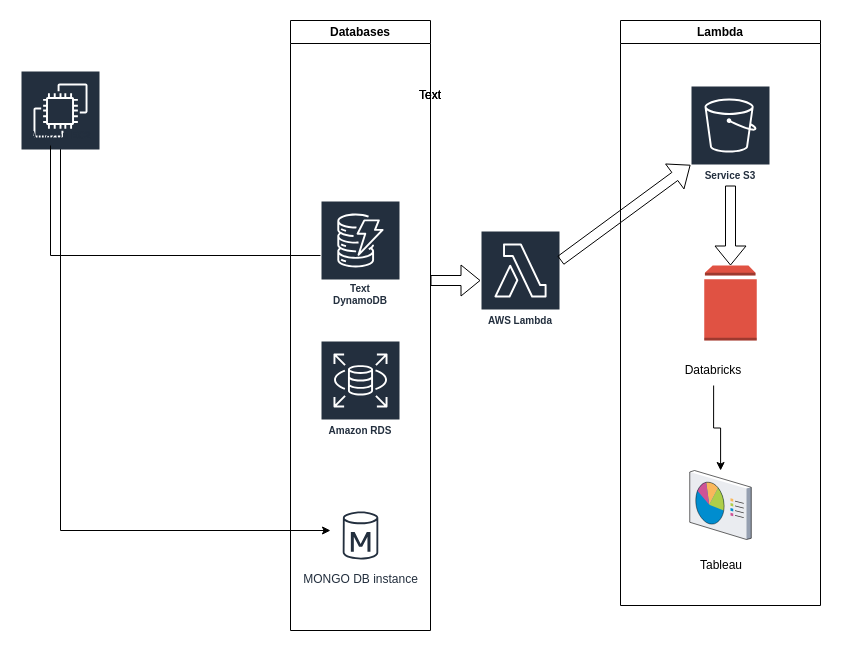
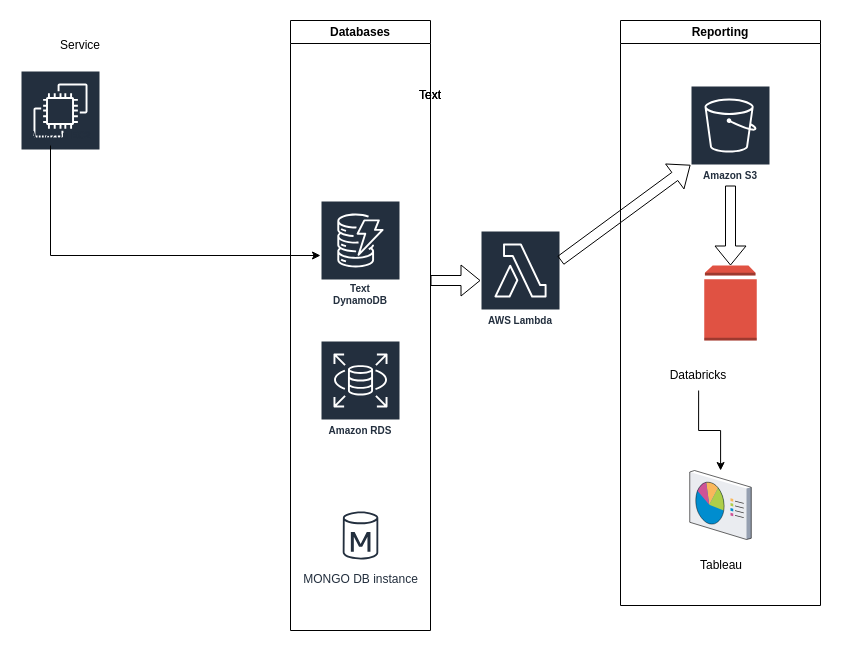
  <mxCell id="0" />
  <mxCell id="1" parent="0" />
  <mxCell id="2" value="Text DynamoDB" style="sketch=0;outlineConnect=0;fontColor=#232F3E;gradientColor=none;strokeColor=#ffffff;fillColor=#232F3E;dashed=0;verticalLabelPosition=middle;verticalAlign=bottom;align=center;html=1;whiteSpace=wrap;fontSize=10;fontStyle=1;spacing=3;shape=mxgraph.aws4.productIcon;prIcon=mxgraph.aws4.dynamodb;" vertex="1" parent="1"><mxGeometry x="320" y="200" width="80" height="110" as="geometry" /></mxCell>
  <mxCell id="3" value="Amazon RDS" style="sketch=0;outlineConnect=0;fontColor=#232F3E;gradientColor=none;strokeColor=#ffffff;fillColor=#232F3E;dashed=0;verticalLabelPosition=middle;verticalAlign=bottom;align=center;html=1;whiteSpace=wrap;fontSize=10;fontStyle=1;spacing=3;shape=mxgraph.aws4.productIcon;prIcon=mxgraph.aws4.rds;" vertex="1" parent="1"><mxGeometry x="320" y="340" width="80" height="100" as="geometry" /></mxCell>
  <mxCell id="4" value="AWS Lambda" style="sketch=0;outlineConnect=0;fontColor=#232F3E;gradientColor=none;strokeColor=#ffffff;fillColor=#232F3E;dashed=0;verticalLabelPosition=middle;verticalAlign=bottom;align=center;html=1;whiteSpace=wrap;fontSize=10;fontStyle=1;spacing=3;shape=mxgraph.aws4.productIcon;prIcon=mxgraph.aws4.lambda;" vertex="1" parent="1"><mxGeometry x="480" y="230" width="80" height="100" as="geometry" /></mxCell>
- <mxCell id="5" style="edgeStyle=orthogonalEdgeStyle;rounded=0;orthogonalLoop=1;jettySize=auto;html=1;" edge="1" parent="1" source="6" target="7"><mxGeometry relative="1" as="geometry"><Array as="points"><mxPoint x="60" y="530" /></Array></mxGeometry></mxCell>
  <mxCell id="6" value="Amazon EC2" style="sketch=0;outlineConnect=0;fontColor=#232F3E;gradientColor=none;strokeColor=#ffffff;fillColor=#232F3E;dashed=0;verticalLabelPosition=middle;verticalAlign=bottom;align=center;html=1;whiteSpace=wrap;fontSize=10;fontStyle=1;spacing=3;shape=mxgraph.aws4.productIcon;prIcon=mxgraph.aws4.ec2;" vertex="1" parent="1"><mxGeometry x="20" y="70" width="80" height="75" as="geometry" /></mxCell>
  <mxCell id="7" value="MONGO DB instance" style="sketch=0;outlineConnect=0;fontColor=#232F3E;gradientColor=none;strokeColor=#232F3E;fillColor=#ffffff;dashed=0;verticalLabelPosition=bottom;verticalAlign=top;align=center;html=1;fontSize=12;fontStyle=0;aspect=fixed;shape=mxgraph.aws4.resourceIcon;resIcon=mxgraph.aws4.db_instance;" vertex="1" parent="1"><mxGeometry x="330" y="505" width="60" height="60" as="geometry" /></mxCell>
- <mxCell id="8" style="edgeStyle=orthogonalEdgeStyle;rounded=0;orthogonalLoop=1;jettySize=auto;html=1;endArrow=none;" edge="1" parent="1" source="6" target="2"><mxGeometry relative="1" as="geometry"><mxPoint x="190" y="300" as="targetPoint" /><mxPoint x="-30" y="348" as="sourcePoint" /><Array as="points"><mxPoint x="50" y="255" /></Array></mxGeometry></mxCell>
+ <mxCell id="8" style="edgeStyle=orthogonalEdgeStyle;rounded=0;orthogonalLoop=1;jettySize=auto;html=1;" edge="1" parent="1" source="6" target="2"><mxGeometry relative="1" as="geometry"><mxPoint x="190" y="300" as="targetPoint" /><mxPoint x="-30" y="348" as="sourcePoint" /><Array as="points"><mxPoint x="50" y="255" /></Array></mxGeometry></mxCell>
  <mxCell id="9" value="Databases" style="swimlane;whiteSpace=wrap;html=1;" vertex="1" parent="1"><mxGeometry x="290" y="20" width="140" height="610" as="geometry" /></mxCell>
  <mxCell id="10" value="" style="shape=flexArrow;endArrow=classic;html=1;rounded=0;" edge="1" parent="1" target="4"><mxGeometry width="50" height="50" relative="1" as="geometry"><mxPoint x="430" y="280" as="sourcePoint" /><mxPoint x="460" y="240" as="targetPoint" /></mxGeometry></mxCell>
- <mxCell id="11" value="Lambda" style="swimlane;whiteSpace=wrap;html=1;" vertex="1" parent="1"><mxGeometry x="620" y="20" width="200" height="585" as="geometry" /></mxCell>
- <mxCell id="12" value="Service S3" style="sketch=0;outlineConnect=0;fontColor=#232F3E;gradientColor=none;strokeColor=#ffffff;fillColor=#232F3E;dashed=0;verticalLabelPosition=middle;verticalAlign=bottom;align=center;html=1;whiteSpace=wrap;fontSize=10;fontStyle=1;spacing=3;shape=mxgraph.aws4.productIcon;prIcon=mxgraph.aws4.s3;" vertex="1" parent="11"><mxGeometry x="70" y="65" width="80" height="100" as="geometry" /></mxCell>
+ <mxCell id="11" value="Reporting" style="swimlane;whiteSpace=wrap;html=1;" vertex="1" parent="1"><mxGeometry x="620" y="20" width="200" height="585" as="geometry" /></mxCell>
+ <mxCell id="12" value="Amazon S3" style="sketch=0;outlineConnect=0;fontColor=#232F3E;gradientColor=none;strokeColor=#ffffff;fillColor=#232F3E;dashed=0;verticalLabelPosition=middle;verticalAlign=bottom;align=center;html=1;whiteSpace=wrap;fontSize=10;fontStyle=1;spacing=3;shape=mxgraph.aws4.productIcon;prIcon=mxgraph.aws4.s3;" vertex="1" parent="11"><mxGeometry x="70" y="65" width="80" height="100" as="geometry" /></mxCell>
  <mxCell id="13" value="" style="outlineConnect=0;dashed=0;verticalLabelPosition=bottom;verticalAlign=top;align=center;html=1;shape=mxgraph.aws3.volume;fillColor=#E05243;gradientColor=none;" vertex="1" parent="11"><mxGeometry x="83.75" y="245" width="52.5" height="75" as="geometry" /></mxCell>
  <mxCell id="14" style="edgeStyle=orthogonalEdgeStyle;rounded=0;orthogonalLoop=1;jettySize=auto;html=1;exitX=0.5;exitY=1;exitDx=0;exitDy=0;" edge="1" parent="11" source="15" target="16"><mxGeometry relative="1" as="geometry" /></mxCell>
- <mxCell id="15" value="Databricks" style="text;html=1;align=center;verticalAlign=middle;whiteSpace=wrap;rounded=0;" vertex="1" parent="11"><mxGeometry x="50" y="335" width="86.25" height="30" as="geometry" /></mxCell>
+ <mxCell id="15" value="Databricks" style="text;html=1;align=center;verticalAlign=middle;whiteSpace=wrap;rounded=0;" vertex="1" parent="11"><mxGeometry x="35" y="340" width="86.25" height="30" as="geometry" /></mxCell>
  <mxCell id="16" value="" style="verticalLabelPosition=bottom;sketch=0;aspect=fixed;html=1;verticalAlign=top;strokeColor=none;align=center;outlineConnect=0;shape=mxgraph.citrix.reporting;" vertex="1" parent="11"><mxGeometry x="69.25" y="450" width="61.5" height="69" as="geometry" /></mxCell>
  <mxCell id="17" value="" style="shape=flexArrow;endArrow=classic;html=1;rounded=0;entryX=0.5;entryY=0;entryDx=0;entryDy=0;entryPerimeter=0;" edge="1" parent="11" source="12" target="13"><mxGeometry width="50" height="50" relative="1" as="geometry"><mxPoint x="100" y="235" as="sourcePoint" /><mxPoint x="150" y="185" as="targetPoint" /></mxGeometry></mxCell>
  <mxCell id="18" value="Tableau" style="text;html=1;align=center;verticalAlign=middle;whiteSpace=wrap;rounded=0;" vertex="1" parent="11"><mxGeometry x="70.75" y="530" width="60" height="30" as="geometry" /></mxCell>
  <mxCell id="19" value="" style="shape=flexArrow;endArrow=classic;html=1;rounded=0;" edge="1" parent="1" target="12"><mxGeometry width="50" height="50" relative="1" as="geometry"><mxPoint x="560" y="260" as="sourcePoint" /><mxPoint x="610" y="210" as="targetPoint" /></mxGeometry></mxCell>
  <mxCell id="20" value="Text" style="text;html=1;align=center;verticalAlign=middle;whiteSpace=wrap;rounded=0;" vertex="1" parent="1"><mxGeometry x="400" y="80" width="60" height="30" as="geometry" /></mxCell>
  <mxCell id="21" value="Text" style="text;html=1;align=center;verticalAlign=middle;whiteSpace=wrap;rounded=0;" vertex="1" parent="1"><mxGeometry x="400" y="80" width="60" height="30" as="geometry" /></mxCell>
  <mxCell id="22" value="Text" style="text;html=1;align=center;verticalAlign=middle;whiteSpace=wrap;rounded=0;" vertex="1" parent="1"><mxGeometry x="400" y="80" width="60" height="30" as="geometry" /></mxCell>
+ <mxCell id="23" value="Service" style="text;html=1;align=center;verticalAlign=middle;whiteSpace=wrap;rounded=0;" vertex="1" parent="1"><mxGeometry x="50" y="30" width="60" height="30" as="geometry" /></mxCell>
